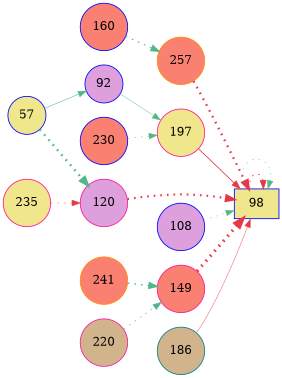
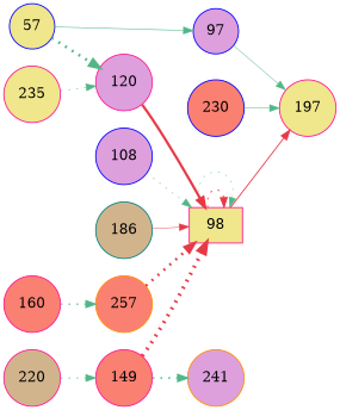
  digraph {
    rankdir=LR
    node [color=deeppink fillcolor=salmon shape=circle style=filled]
    edge [color="#52b788" penwidth=0.50 style=dotted]
-   n1 [color=blue label=160]
+   n1 [label=160]
    n2 [color=darkorange label=257]
-   n3 [color=blue fillcolor=khaki label=98 shape=box]
-   n4 [color=blue fillcolor=plum label=92]
+   n3 [fillcolor=khaki label=98 shape=box]
+   n4 [color=blue fillcolor=plum label=97]
    n5 [fillcolor=khaki label=197]
    n6 [color=blue label=230]
    n7 [fillcolor=khaki label=235]
    n8 [fillcolor=plum label=120]
    n9 [color=blue fillcolor=plum label=108]
-   n10 [color=darkorange label=241]
+   n10 [color=darkorange fillcolor=plum label=241]
    n11 [label=149]
    n12 [color=blue fillcolor=khaki label=57]
    n13 [color=teal fillcolor=tan label=186]
    n14 [fillcolor=tan label=220]
    n1 -> n2 [penwidth=1.23]
    n2 -> n3 [color="#e63946" penwidth=2.86]
    n3 -> n3 [color="#e63946" penwidth=1.02]
    n3 -> n3
    n4 -> n5 [style=bold]
-   n5 -> n3 [color="#e63946" penwidth=1.00 style=bold]
-   n6 -> n5
-   n7 -> n8 [color="#e63946" penwidth=0.59]
-   n8 -> n3 [color="#e63946" penwidth=2.57]
+   n3 -> n5 [color="#e63946" penwidth=1.00 style=bold]
+   n6 -> n5 [style=bold]
+   n7 -> n8 [penwidth=0.59]
+   n8 -> n3 [color="#e63946" penwidth=2.57 style=bold]
    n9 -> n3
-   n10 -> n11 [penwidth=1.58]
+   n11 -> n10 [penwidth=1.58]
    n11 -> n3 [color="#e63946" penwidth=4.00]
    n12 -> n4 [penwidth=0.63 style=bold]
    n12 -> n8 [penwidth=3.00]
    n13 -> n3 [color="#e63946" style=bold]
    n14 -> n11 [penwidth=0.76]
  }
